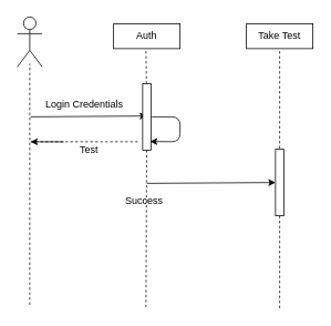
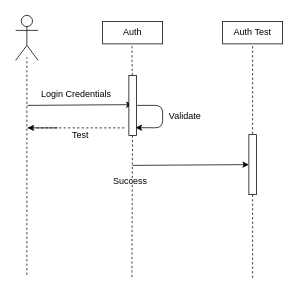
  <mxCell id="0" />
  <mxCell id="1" parent="0" />
  <mxCell id="2" value="" style="shape=umlActor;verticalLabelPosition=bottom;verticalAlign=top;html=1;outlineConnect=0;" vertex="1" parent="1"><mxGeometry x="20" y="20" width="30" height="60" as="geometry" /></mxCell>
  <mxCell id="3" value="" style="endArrow=none;dashed=1;html=1;" edge="1" parent="1"><mxGeometry width="50" height="50" relative="1" as="geometry"><mxPoint x="35" y="366" as="sourcePoint" /><mxPoint x="35" y="76" as="targetPoint" /></mxGeometry></mxCell>
  <mxCell id="4" value="Auth" style="rounded=0;whiteSpace=wrap;html=1;" vertex="1" parent="1"><mxGeometry x="136" y="28" width="80" height="30" as="geometry" /></mxCell>
- <mxCell id="5" value="Take Test" style="rounded=0;whiteSpace=wrap;html=1;" vertex="1" parent="1"><mxGeometry x="296" y="28" width="80" height="30" as="geometry" /></mxCell>
+ <mxCell id="5" value="Auth Test" style="rounded=0;whiteSpace=wrap;html=1;" vertex="1" parent="1"><mxGeometry x="296" y="28" width="80" height="30" as="geometry" /></mxCell>
  <mxCell id="6" value="" style="endArrow=none;dashed=1;html=1;" edge="1" parent="1"><mxGeometry width="50" height="50" relative="1" as="geometry"><mxPoint x="336" y="370" as="sourcePoint" /><mxPoint x="336" y="60" as="targetPoint" /></mxGeometry></mxCell>
  <mxCell id="7" value="" style="endArrow=none;dashed=1;html=1;startArrow=none;" edge="1" parent="1" source="11"><mxGeometry width="50" height="50" relative="1" as="geometry"><mxPoint x="175" y="369" as="sourcePoint" /><mxPoint x="175" y="59" as="targetPoint" /></mxGeometry></mxCell>
  <mxCell id="8" value="" style="endArrow=classic;html=1;" edge="1" parent="1"><mxGeometry width="50" height="50" relative="1" as="geometry"><mxPoint x="36" y="140" as="sourcePoint" /><mxPoint x="176" y="139" as="targetPoint" /></mxGeometry></mxCell>
  <mxCell id="9" value="Login Credentials" style="text;html=1;strokeColor=none;fillColor=none;align=center;verticalAlign=middle;whiteSpace=wrap;rounded=0;" vertex="1" parent="1"><mxGeometry x="46" y="110" width="110" height="30" as="geometry" /></mxCell>
  <mxCell id="10" value="" style="endArrow=none;dashed=1;html=1;" edge="1" parent="1" target="11"><mxGeometry width="50" height="50" relative="1" as="geometry"><mxPoint x="175" y="369" as="sourcePoint" /><mxPoint x="175" y="59" as="targetPoint" /></mxGeometry></mxCell>
  <mxCell id="11" value="" style="rounded=0;whiteSpace=wrap;html=1;" vertex="1" parent="1"><mxGeometry x="171" y="100" width="10" height="80" as="geometry" /></mxCell>
  <mxCell id="12" value="" style="rounded=0;whiteSpace=wrap;html=1;" vertex="1" parent="1"><mxGeometry x="331" y="179" width="10" height="80" as="geometry" /></mxCell>
  <mxCell id="13" value="" style="endArrow=classic;html=1;entryX=0.9;entryY=0.871;entryDx=0;entryDy=0;entryPerimeter=0;" edge="1" parent="1" target="11"><mxGeometry width="50" height="50" relative="1" as="geometry"><mxPoint x="182" y="140" as="sourcePoint" /><mxPoint x="216" y="180" as="targetPoint" /><Array as="points"><mxPoint x="216" y="140" /><mxPoint x="216" y="170" /></Array></mxGeometry></mxCell>
+ <mxCell id="14" value="Validate" style="text;html=1;strokeColor=none;fillColor=none;align=center;verticalAlign=middle;whiteSpace=wrap;rounded=0;" vertex="1" parent="1"><mxGeometry x="216" y="140" width="60" height="30" as="geometry" /></mxCell>
  <mxCell id="15" value="Success" style="text;html=1;strokeColor=none;fillColor=none;align=center;verticalAlign=middle;whiteSpace=wrap;rounded=0;" vertex="1" parent="1"><mxGeometry x="143" y="226" width="60" height="30" as="geometry" /></mxCell>
  <mxCell id="16" value="" style="endArrow=classic;html=1;entryX=0;entryY=0.5;entryDx=0;entryDy=0;" edge="1" parent="1" target="12"><mxGeometry width="50" height="50" relative="1" as="geometry"><mxPoint x="176" y="220" as="sourcePoint" /><mxPoint x="226" y="170" as="targetPoint" /></mxGeometry></mxCell>
  <mxCell id="17" value="" style="endArrow=none;dashed=1;html=1;" edge="1" parent="1"><mxGeometry width="50" height="50" relative="1" as="geometry"><mxPoint x="36" y="170" as="sourcePoint" /><mxPoint x="166" y="170" as="targetPoint" /></mxGeometry></mxCell>
  <mxCell id="18" value="" style="endArrow=classic;html=1;" edge="1" parent="1"><mxGeometry width="50" height="50" relative="1" as="geometry"><mxPoint x="76" y="170" as="sourcePoint" /><mxPoint x="36" y="170" as="targetPoint" /></mxGeometry></mxCell>
  <mxCell id="19" value="Test" style="text;html=1;align=center;verticalAlign=middle;resizable=0;points=[];autosize=1;strokeColor=none;fillColor=none;" vertex="1" parent="1"><mxGeometry x="76" y="165" width="60" height="30" as="geometry" /></mxCell>
